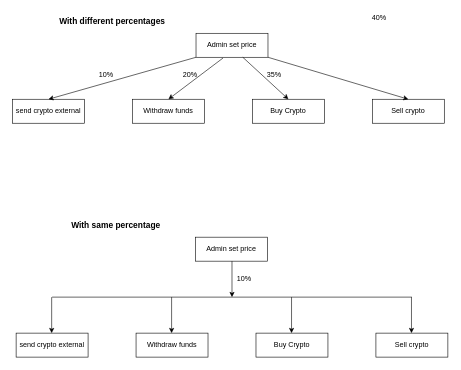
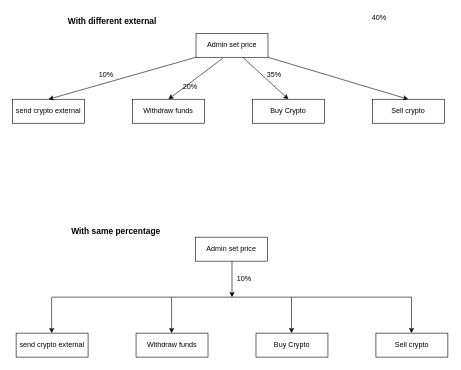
  <mxCell id="0" />
  <mxCell id="1" parent="0" />
  <mxCell id="2" value="Admin set price" style="rounded=0;whiteSpace=wrap;html=1;" vertex="1" parent="1"><mxGeometry x="326" y="55" width="120" height="40" as="geometry" /></mxCell>
- <mxCell id="3" value="&lt;b&gt;&lt;font style=&quot;font-size: 14px&quot;&gt;With different percentages&lt;/font&gt;&lt;/b&gt;" style="text;html=1;align=center;verticalAlign=middle;resizable=0;points=[];autosize=1;" vertex="1" parent="1"><mxGeometry x="91" y="25" width="190" height="20" as="geometry" /></mxCell>
+ <mxCell id="3" value="&lt;b&gt;&lt;font style=&quot;font-size: 14px&quot;&gt;With different external&lt;/font&gt;&lt;/b&gt;" style="text;html=1;align=center;verticalAlign=middle;resizable=0;points=[];autosize=1;" vertex="1" parent="1"><mxGeometry x="91" y="25" width="190" height="20" as="geometry" /></mxCell>
  <mxCell id="4" value="send crypto external" style="rounded=0;whiteSpace=wrap;html=1;" vertex="1" parent="1"><mxGeometry x="20" y="165" width="120" height="40" as="geometry" /></mxCell>
  <mxCell id="5" value="Withdraw funds" style="rounded=0;whiteSpace=wrap;html=1;" vertex="1" parent="1"><mxGeometry x="220" y="165" width="120" height="40" as="geometry" /></mxCell>
  <mxCell id="6" value="Buy Crypto" style="rounded=0;whiteSpace=wrap;html=1;" vertex="1" parent="1"><mxGeometry x="420" y="165" width="120" height="40" as="geometry" /></mxCell>
  <mxCell id="7" value="Sell crypto" style="rounded=0;whiteSpace=wrap;html=1;" vertex="1" parent="1"><mxGeometry x="620" y="165" width="120" height="40" as="geometry" /></mxCell>
  <mxCell id="8" value="" style="endArrow=classic;html=1;exitX=0;exitY=1;exitDx=0;exitDy=0;entryX=0.5;entryY=0;entryDx=0;entryDy=0;" edge="1" parent="1" source="2" target="4"><mxGeometry width="50" height="50" relative="1" as="geometry"><mxPoint x="386" y="365" as="sourcePoint" /><mxPoint x="436" y="315" as="targetPoint" /></mxGeometry></mxCell>
  <mxCell id="9" value="10%" style="text;html=1;align=center;verticalAlign=middle;resizable=0;points=[];autosize=1;" vertex="1" parent="1"><mxGeometry x="156" y="115" width="40" height="20" as="geometry" /></mxCell>
  <mxCell id="10" value="" style="endArrow=classic;html=1;exitX=0.375;exitY=1.032;exitDx=0;exitDy=0;entryX=0.5;entryY=0;entryDx=0;entryDy=0;exitPerimeter=0;" edge="1" parent="1" source="2" target="5"><mxGeometry width="50" height="50" relative="1" as="geometry"><mxPoint x="330" y="105" as="sourcePoint" /><mxPoint x="90" y="175" as="targetPoint" /></mxGeometry></mxCell>
  <mxCell id="11" value="" style="endArrow=classic;html=1;entryX=0.5;entryY=0;entryDx=0;entryDy=0;" edge="1" parent="1" target="6"><mxGeometry width="50" height="50" relative="1" as="geometry"><mxPoint x="404" y="95" as="sourcePoint" /><mxPoint x="290" y="175" as="targetPoint" /></mxGeometry></mxCell>
  <mxCell id="12" value="" style="endArrow=classic;html=1;exitX=1;exitY=1;exitDx=0;exitDy=0;entryX=0.5;entryY=0;entryDx=0;entryDy=0;" edge="1" parent="1" source="2" target="7"><mxGeometry width="50" height="50" relative="1" as="geometry"><mxPoint x="336" y="105" as="sourcePoint" /><mxPoint x="90" y="175" as="targetPoint" /></mxGeometry></mxCell>
- <mxCell id="13" value="20%" style="text;html=1;align=center;verticalAlign=middle;resizable=0;points=[];autosize=1;" vertex="1" parent="1"><mxGeometry x="296" y="115" width="40" height="20" as="geometry" /></mxCell>
+ <mxCell id="13" value="20%" style="text;html=1;align=center;verticalAlign=middle;resizable=0;points=[];autosize=1;" vertex="1" parent="1"><mxGeometry x="296" y="135" width="40" height="20" as="geometry" /></mxCell>
  <mxCell id="14" value="35%" style="text;html=1;align=center;verticalAlign=middle;resizable=0;points=[];autosize=1;" vertex="1" parent="1"><mxGeometry x="436" y="115" width="40" height="20" as="geometry" /></mxCell>
  <mxCell id="15" value="40%" style="text;html=1;align=center;verticalAlign=middle;resizable=0;points=[];autosize=1;" vertex="1" parent="1"><mxGeometry x="611" y="20" width="40" height="20" as="geometry" /></mxCell>
  <mxCell id="16" value="Admin set price" style="rounded=0;whiteSpace=wrap;html=1;" vertex="1" parent="1"><mxGeometry x="325" y="395" width="120" height="40" as="geometry" /></mxCell>
- <mxCell id="17" value="&lt;b&gt;&lt;font style=&quot;font-size: 14px&quot;&gt;With same percentage&lt;/font&gt;&lt;/b&gt;" style="text;html=1;align=center;verticalAlign=middle;resizable=0;points=[];autosize=1;" vertex="1" parent="1"><mxGeometry x="112" y="365" width="160" height="20" as="geometry" /></mxCell>
+ <mxCell id="17" value="&lt;b&gt;&lt;font style=&quot;font-size: 14px&quot;&gt;With same percentage&lt;/font&gt;&lt;/b&gt;" style="text;html=1;align=center;verticalAlign=middle;resizable=0;points=[];autosize=1;" vertex="1" parent="1"><mxGeometry x="112" y="375" width="160" height="20" as="geometry" /></mxCell>
  <mxCell id="18" value="send crypto external" style="rounded=0;whiteSpace=wrap;html=1;" vertex="1" parent="1"><mxGeometry x="26" y="555" width="120" height="40" as="geometry" /></mxCell>
  <mxCell id="19" value="Withdraw funds" style="rounded=0;whiteSpace=wrap;html=1;" vertex="1" parent="1"><mxGeometry x="226" y="555" width="120" height="40" as="geometry" /></mxCell>
  <mxCell id="20" value="Buy Crypto" style="rounded=0;whiteSpace=wrap;html=1;" vertex="1" parent="1"><mxGeometry x="426" y="555" width="120" height="40" as="geometry" /></mxCell>
  <mxCell id="21" value="Sell crypto" style="rounded=0;whiteSpace=wrap;html=1;" vertex="1" parent="1"><mxGeometry x="626" y="555" width="120" height="40" as="geometry" /></mxCell>
  <mxCell id="22" value="" style="edgeStyle=orthogonalEdgeStyle;rounded=0;orthogonalLoop=1;jettySize=auto;html=1;" edge="1" parent="1"><mxGeometry relative="1" as="geometry"><mxPoint x="422" y="465" as="targetPoint" /></mxGeometry></mxCell>
  <mxCell id="23" value="" style="endArrow=classic;html=1;" edge="1" parent="1"><mxGeometry width="50" height="50" relative="1" as="geometry"><mxPoint x="386" y="435" as="sourcePoint" /><mxPoint x="386" y="495" as="targetPoint" /></mxGeometry></mxCell>
  <mxCell id="24" value="" style="endArrow=none;html=1;" edge="1" parent="1"><mxGeometry width="50" height="50" relative="1" as="geometry"><mxPoint x="686" y="495" as="sourcePoint" /><mxPoint x="86" y="495" as="targetPoint" /></mxGeometry></mxCell>
  <mxCell id="25" value="" style="endArrow=classic;html=1;" edge="1" parent="1"><mxGeometry width="50" height="50" relative="1" as="geometry"><mxPoint x="85.29" y="495" as="sourcePoint" /><mxPoint x="85.29" y="555" as="targetPoint" /></mxGeometry></mxCell>
  <mxCell id="26" value="" style="endArrow=classic;html=1;" edge="1" parent="1"><mxGeometry width="50" height="50" relative="1" as="geometry"><mxPoint x="285.29" y="495" as="sourcePoint" /><mxPoint x="285.29" y="555" as="targetPoint" /></mxGeometry></mxCell>
  <mxCell id="27" value="" style="endArrow=classic;html=1;" edge="1" parent="1"><mxGeometry width="50" height="50" relative="1" as="geometry"><mxPoint x="485.29" y="495" as="sourcePoint" /><mxPoint x="485.29" y="555" as="targetPoint" /></mxGeometry></mxCell>
  <mxCell id="28" value="" style="endArrow=classic;html=1;" edge="1" parent="1"><mxGeometry width="50" height="50" relative="1" as="geometry"><mxPoint x="685.29" y="495" as="sourcePoint" /><mxPoint x="685.29" y="555" as="targetPoint" /></mxGeometry></mxCell>
  <mxCell id="29" value="10%" style="text;html=1;align=center;verticalAlign=middle;resizable=0;points=[];autosize=1;" vertex="1" parent="1"><mxGeometry x="386" y="455" width="40" height="20" as="geometry" /></mxCell>
